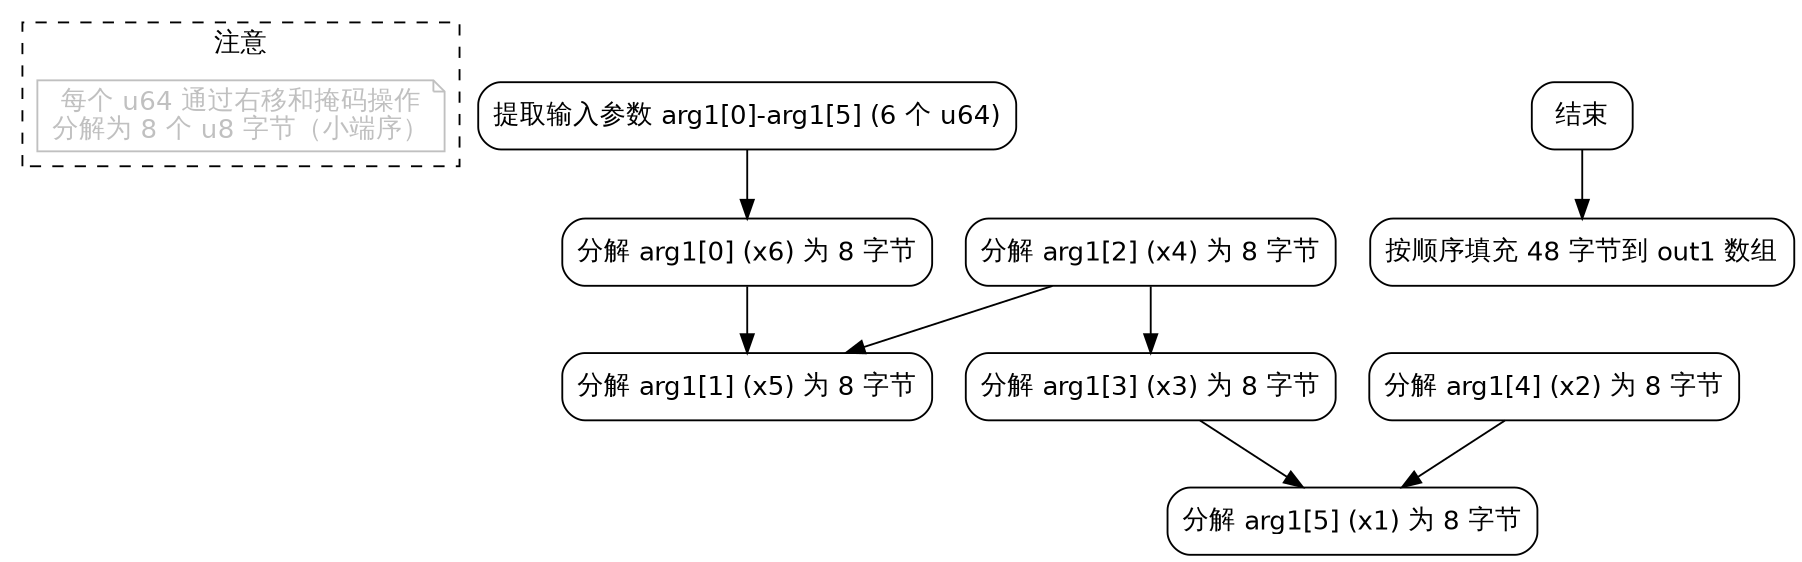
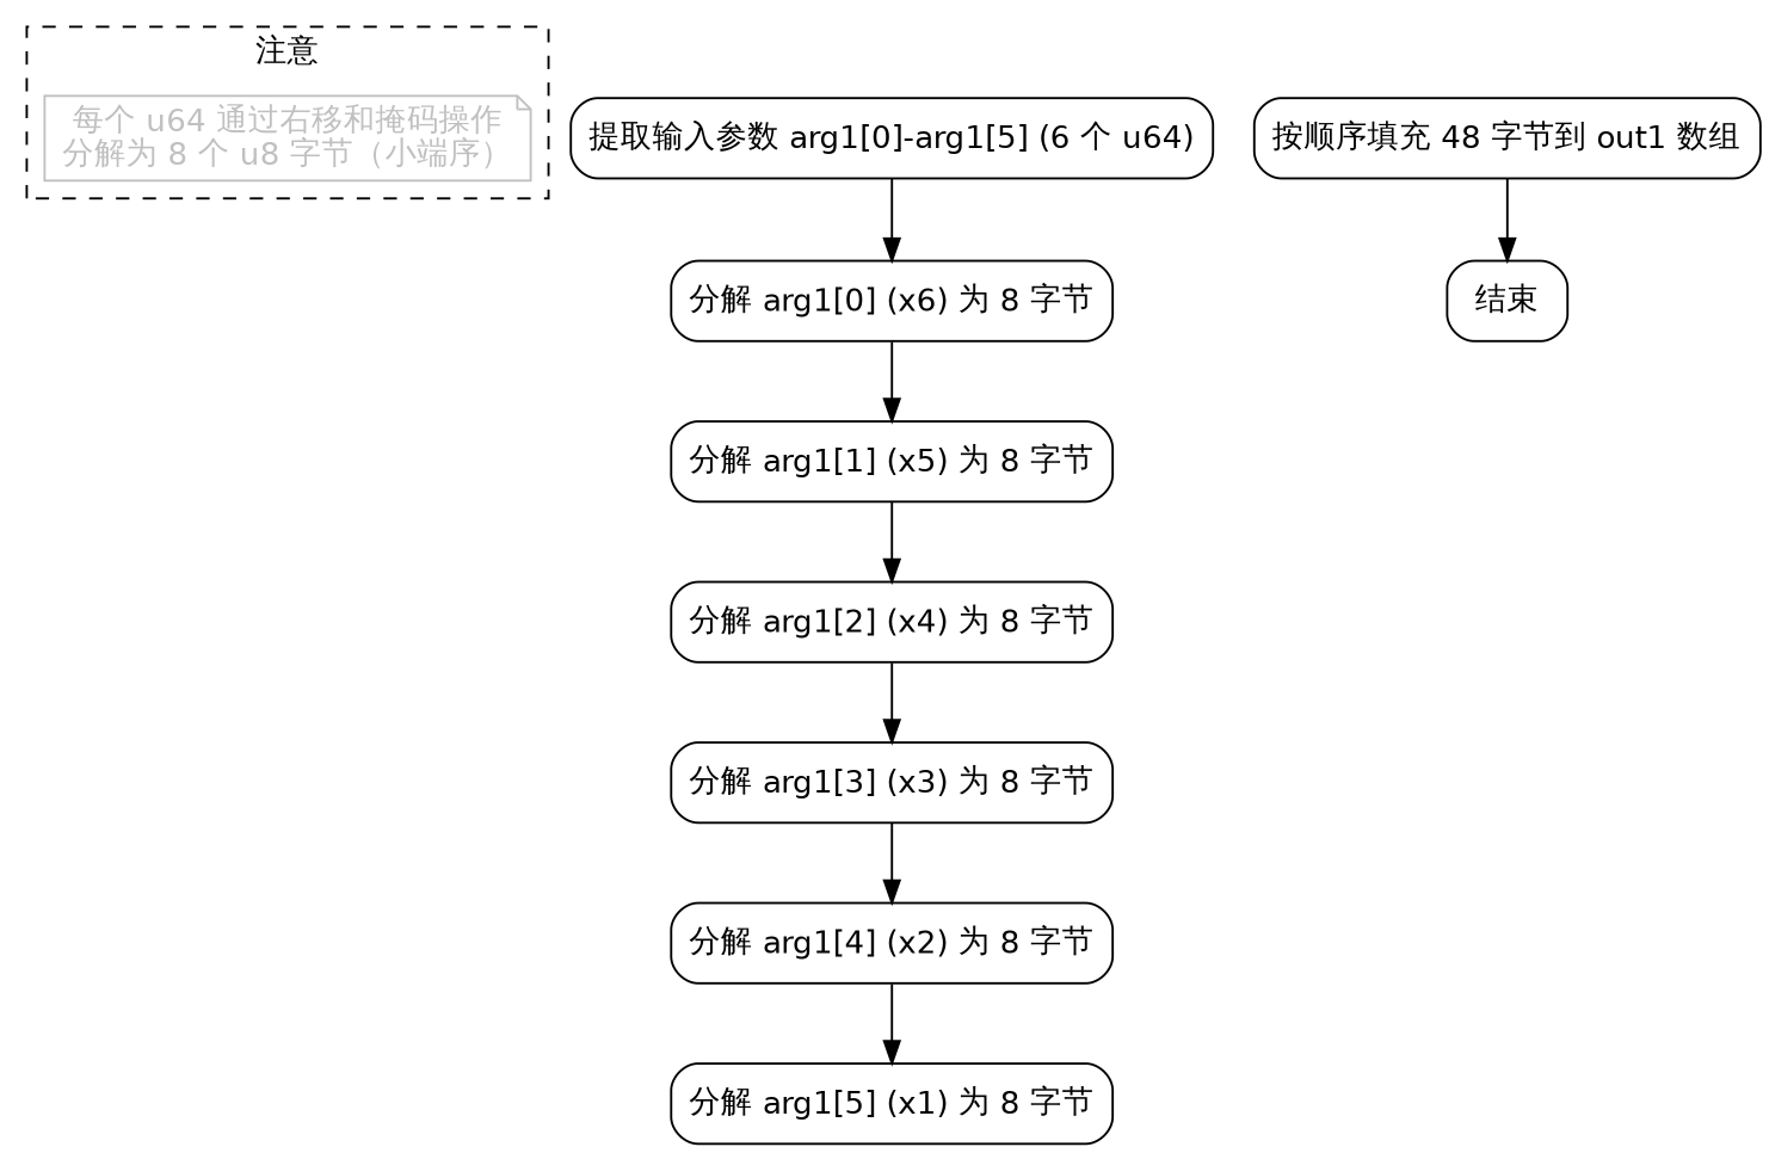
  digraph {
    node [fontname=Helvetica shape=rectangle style=rounded]
    edge [fontname=Helvetica]
    n1 [color=grey fontcolor=grey label="每个 u64 通过右移和掩码操作\n分解为 8 个 u8 字节（小端序）" shape=note]
    n2 [label="提取输入参数 arg1[0]-arg1[5] (6 个 u64)"]
    n3 [label="分解 arg1[0] (x6) 为 8 字节"]
    n4 [label="分解 arg1[1] (x5) 为 8 字节"]
    n5 [label="分解 arg1[2] (x4) 为 8 字节"]
    n6 [label="分解 arg1[3] (x3) 为 8 字节"]
    n7 [label="分解 arg1[4] (x2) 为 8 字节"]
    n8 [label="分解 arg1[5] (x1) 为 8 字节"]
    n9 [label="按顺序填充 48 字节到 out1 数组"]
    n10 [label="结束"]
    subgraph cluster_1 {
      label="注意"
      style=dashed
      n1
    }
    n2 -> n3
    n3 -> n4
-   n5 -> n4
+   n4 -> n5
    n5 -> n6
-   n6 -> n8
+   n6 -> n7
    n7 -> n8
-   n10 -> n9
+   n9 -> n10
  }
